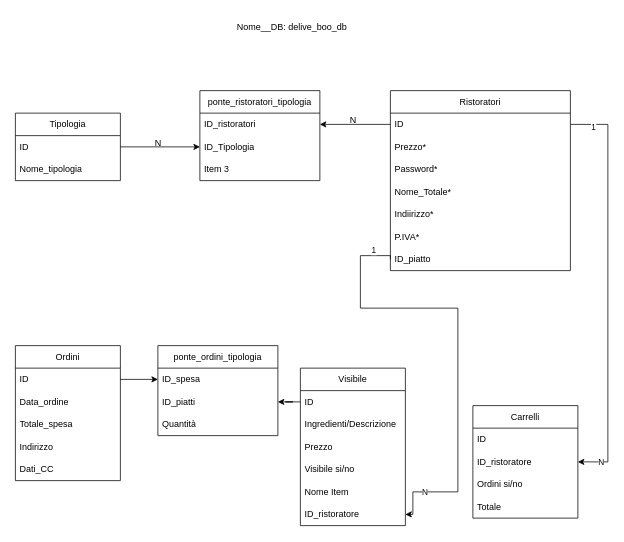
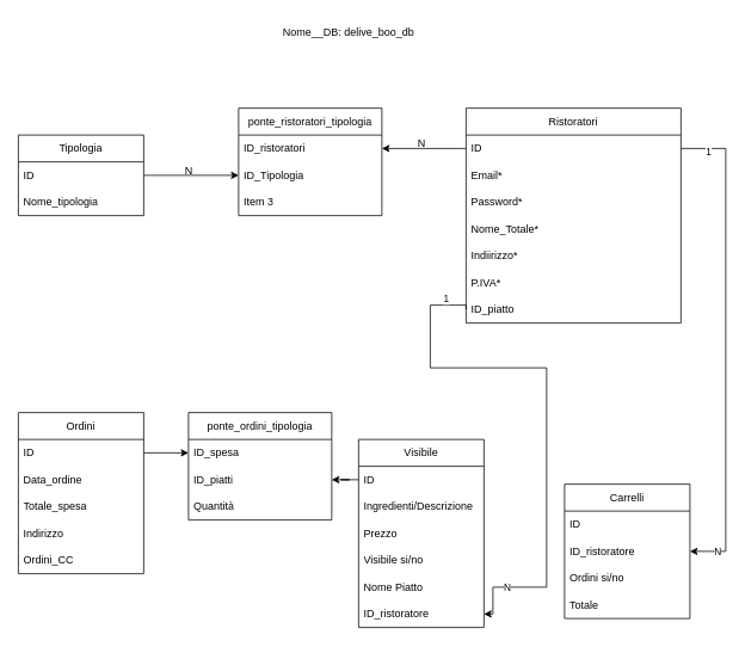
  <mxCell id="0" />
  <mxCell id="1" parent="0" />
  <mxCell id="2" value="Nome__DB: delive_boo_db" style="text;html=1;strokeColor=none;fillColor=none;align=center;verticalAlign=middle;whiteSpace=wrap;rounded=0;" parent="1" vertex="1"><mxGeometry x="241" y="20" width="296" height="30" as="geometry" /></mxCell>
  <mxCell id="3" value="Ristoratori" style="swimlane;fontStyle=0;childLayout=stackLayout;horizontal=1;startSize=30;horizontalStack=0;resizeParent=1;resizeParentMax=0;resizeLast=0;collapsible=1;marginBottom=0;whiteSpace=wrap;html=1;" parent="1" vertex="1"><mxGeometry x="520" y="120" width="240" height="240" as="geometry" /></mxCell>
  <mxCell id="4" value="ID" style="text;strokeColor=none;fillColor=none;align=left;verticalAlign=middle;spacingLeft=4;spacingRight=4;overflow=hidden;points=[[0,0.5],[1,0.5]];portConstraint=eastwest;rotatable=0;whiteSpace=wrap;html=1;" parent="3" vertex="1"><mxGeometry y="30" width="240" height="30" as="geometry" /></mxCell>
- <mxCell id="5" value="Prezzo*" style="text;strokeColor=none;fillColor=none;align=left;verticalAlign=middle;spacingLeft=4;spacingRight=4;overflow=hidden;points=[[0,0.5],[1,0.5]];portConstraint=eastwest;rotatable=0;whiteSpace=wrap;html=1;" parent="3" vertex="1"><mxGeometry y="60" width="240" height="30" as="geometry" /></mxCell>
+ <mxCell id="5" value="Email*" style="text;strokeColor=none;fillColor=none;align=left;verticalAlign=middle;spacingLeft=4;spacingRight=4;overflow=hidden;points=[[0,0.5],[1,0.5]];portConstraint=eastwest;rotatable=0;whiteSpace=wrap;html=1;" parent="3" vertex="1"><mxGeometry y="60" width="240" height="30" as="geometry" /></mxCell>
  <mxCell id="6" value="Password*" style="text;strokeColor=none;fillColor=none;align=left;verticalAlign=middle;spacingLeft=4;spacingRight=4;overflow=hidden;points=[[0,0.5],[1,0.5]];portConstraint=eastwest;rotatable=0;whiteSpace=wrap;html=1;" parent="3" vertex="1"><mxGeometry y="90" width="240" height="30" as="geometry" /></mxCell>
  <mxCell id="7" value="Nome_Totale*" style="text;strokeColor=none;fillColor=none;align=left;verticalAlign=middle;spacingLeft=4;spacingRight=4;overflow=hidden;points=[[0,0.5],[1,0.5]];portConstraint=eastwest;rotatable=0;whiteSpace=wrap;html=1;" parent="3" vertex="1"><mxGeometry y="120" width="240" height="30" as="geometry" /></mxCell>
  <mxCell id="8" value="Indiirizzo*" style="text;strokeColor=none;fillColor=none;align=left;verticalAlign=middle;spacingLeft=4;spacingRight=4;overflow=hidden;points=[[0,0.5],[1,0.5]];portConstraint=eastwest;rotatable=0;whiteSpace=wrap;html=1;" parent="3" vertex="1"><mxGeometry y="150" width="240" height="30" as="geometry" /></mxCell>
  <mxCell id="9" value="P.IVA*" style="text;strokeColor=none;fillColor=none;align=left;verticalAlign=middle;spacingLeft=4;spacingRight=4;overflow=hidden;points=[[0,0.5],[1,0.5]];portConstraint=eastwest;rotatable=0;whiteSpace=wrap;html=1;" parent="3" vertex="1"><mxGeometry y="180" width="240" height="30" as="geometry" /></mxCell>
  <mxCell id="10" value="ID_piatto" style="text;strokeColor=none;fillColor=none;align=left;verticalAlign=middle;spacingLeft=4;spacingRight=4;overflow=hidden;points=[[0,0.5],[1,0.5]];portConstraint=eastwest;rotatable=0;whiteSpace=wrap;html=1;" parent="3" vertex="1"><mxGeometry y="210" width="240" height="30" as="geometry" /></mxCell>
  <mxCell id="11" value="Visibile" style="swimlane;fontStyle=0;childLayout=stackLayout;horizontal=1;startSize=30;horizontalStack=0;resizeParent=1;resizeParentMax=0;resizeLast=0;collapsible=1;marginBottom=0;whiteSpace=wrap;html=1;" parent="1" vertex="1"><mxGeometry x="400" y="490" width="140" height="210" as="geometry" /></mxCell>
  <mxCell id="12" value="ID" style="text;strokeColor=none;fillColor=none;align=left;verticalAlign=middle;spacingLeft=4;spacingRight=4;overflow=hidden;points=[[0,0.5],[1,0.5]];portConstraint=eastwest;rotatable=0;whiteSpace=wrap;html=1;" parent="11" vertex="1"><mxGeometry y="30" width="140" height="30" as="geometry" /></mxCell>
  <mxCell id="13" value="Ingredienti/Descrizione" style="text;strokeColor=none;fillColor=none;align=left;verticalAlign=middle;spacingLeft=4;spacingRight=4;overflow=hidden;points=[[0,0.5],[1,0.5]];portConstraint=eastwest;rotatable=0;whiteSpace=wrap;html=1;" parent="11" vertex="1"><mxGeometry y="60" width="140" height="30" as="geometry" /></mxCell>
  <mxCell id="14" value="Prezzo" style="text;strokeColor=none;fillColor=none;align=left;verticalAlign=middle;spacingLeft=4;spacingRight=4;overflow=hidden;points=[[0,0.5],[1,0.5]];portConstraint=eastwest;rotatable=0;whiteSpace=wrap;html=1;" parent="11" vertex="1"><mxGeometry y="90" width="140" height="30" as="geometry" /></mxCell>
  <mxCell id="15" value="Visibile si/no" style="text;strokeColor=none;fillColor=none;align=left;verticalAlign=middle;spacingLeft=4;spacingRight=4;overflow=hidden;points=[[0,0.5],[1,0.5]];portConstraint=eastwest;rotatable=0;whiteSpace=wrap;html=1;" parent="11" vertex="1"><mxGeometry y="120" width="140" height="30" as="geometry" /></mxCell>
- <mxCell id="16" value="Nome Item" style="text;strokeColor=none;fillColor=none;align=left;verticalAlign=middle;spacingLeft=4;spacingRight=4;overflow=hidden;points=[[0,0.5],[1,0.5]];portConstraint=eastwest;rotatable=0;whiteSpace=wrap;html=1;" parent="11" vertex="1"><mxGeometry y="150" width="140" height="30" as="geometry" /></mxCell>
+ <mxCell id="16" value="Nome Piatto" style="text;strokeColor=none;fillColor=none;align=left;verticalAlign=middle;spacingLeft=4;spacingRight=4;overflow=hidden;points=[[0,0.5],[1,0.5]];portConstraint=eastwest;rotatable=0;whiteSpace=wrap;html=1;" parent="11" vertex="1"><mxGeometry y="150" width="140" height="30" as="geometry" /></mxCell>
  <mxCell id="17" value="ID_ristoratore" style="text;strokeColor=none;fillColor=none;align=left;verticalAlign=middle;spacingLeft=4;spacingRight=4;overflow=hidden;points=[[0,0.5],[1,0.5]];portConstraint=eastwest;rotatable=0;whiteSpace=wrap;html=1;" parent="11" vertex="1"><mxGeometry y="180" width="140" height="30" as="geometry" /></mxCell>
  <mxCell id="18" value="Tipologia" style="swimlane;fontStyle=0;childLayout=stackLayout;horizontal=1;startSize=30;horizontalStack=0;resizeParent=1;resizeParentMax=0;resizeLast=0;collapsible=1;marginBottom=0;whiteSpace=wrap;html=1;" parent="1" vertex="1"><mxGeometry x="20" y="150" width="140" height="90" as="geometry" /></mxCell>
  <mxCell id="19" value="ID" style="text;strokeColor=none;fillColor=none;align=left;verticalAlign=middle;spacingLeft=4;spacingRight=4;overflow=hidden;points=[[0,0.5],[1,0.5]];portConstraint=eastwest;rotatable=0;whiteSpace=wrap;html=1;" parent="18" vertex="1"><mxGeometry y="30" width="140" height="30" as="geometry" /></mxCell>
  <mxCell id="20" value="Nome_tipologia" style="text;strokeColor=none;fillColor=none;align=left;verticalAlign=middle;spacingLeft=4;spacingRight=4;overflow=hidden;points=[[0,0.5],[1,0.5]];portConstraint=eastwest;rotatable=0;whiteSpace=wrap;html=1;" parent="18" vertex="1"><mxGeometry y="60" width="140" height="30" as="geometry" /></mxCell>
  <mxCell id="21" value="Ordini" style="swimlane;fontStyle=0;childLayout=stackLayout;horizontal=1;startSize=30;horizontalStack=0;resizeParent=1;resizeParentMax=0;resizeLast=0;collapsible=1;marginBottom=0;whiteSpace=wrap;html=1;" parent="1" vertex="1"><mxGeometry x="20" y="460" width="140" height="180" as="geometry" /></mxCell>
  <mxCell id="22" value="ID" style="text;strokeColor=none;fillColor=none;align=left;verticalAlign=middle;spacingLeft=4;spacingRight=4;overflow=hidden;points=[[0,0.5],[1,0.5]];portConstraint=eastwest;rotatable=0;whiteSpace=wrap;html=1;" parent="21" vertex="1"><mxGeometry y="30" width="140" height="30" as="geometry" /></mxCell>
  <mxCell id="23" value="Data_ordine" style="text;strokeColor=none;fillColor=none;align=left;verticalAlign=middle;spacingLeft=4;spacingRight=4;overflow=hidden;points=[[0,0.5],[1,0.5]];portConstraint=eastwest;rotatable=0;whiteSpace=wrap;html=1;" parent="21" vertex="1"><mxGeometry y="60" width="140" height="30" as="geometry" /></mxCell>
  <mxCell id="24" value="Totale_spesa" style="text;strokeColor=none;fillColor=none;align=left;verticalAlign=middle;spacingLeft=4;spacingRight=4;overflow=hidden;points=[[0,0.5],[1,0.5]];portConstraint=eastwest;rotatable=0;whiteSpace=wrap;html=1;" parent="21" vertex="1"><mxGeometry y="90" width="140" height="30" as="geometry" /></mxCell>
  <mxCell id="25" value="Indirizzo" style="text;strokeColor=none;fillColor=none;align=left;verticalAlign=middle;spacingLeft=4;spacingRight=4;overflow=hidden;points=[[0,0.5],[1,0.5]];portConstraint=eastwest;rotatable=0;whiteSpace=wrap;html=1;" parent="21" vertex="1"><mxGeometry y="120" width="140" height="30" as="geometry" /></mxCell>
- <mxCell id="26" value="Dati_CC" style="text;strokeColor=none;fillColor=none;align=left;verticalAlign=middle;spacingLeft=4;spacingRight=4;overflow=hidden;points=[[0,0.5],[1,0.5]];portConstraint=eastwest;rotatable=0;whiteSpace=wrap;html=1;" parent="21" vertex="1"><mxGeometry y="150" width="140" height="30" as="geometry" /></mxCell>
+ <mxCell id="26" value="Ordini_CC" style="text;strokeColor=none;fillColor=none;align=left;verticalAlign=middle;spacingLeft=4;spacingRight=4;overflow=hidden;points=[[0,0.5],[1,0.5]];portConstraint=eastwest;rotatable=0;whiteSpace=wrap;html=1;" parent="21" vertex="1"><mxGeometry y="150" width="140" height="30" as="geometry" /></mxCell>
  <mxCell id="27" value="ponte_ristoratori_tipologia" style="swimlane;fontStyle=0;childLayout=stackLayout;horizontal=1;startSize=30;horizontalStack=0;resizeParent=1;resizeParentMax=0;resizeLast=0;collapsible=1;marginBottom=0;whiteSpace=wrap;html=1;" parent="1" vertex="1"><mxGeometry x="266" y="120" width="160" height="120" as="geometry" /></mxCell>
  <mxCell id="28" value="ID_ristoratori" style="text;strokeColor=none;fillColor=none;align=left;verticalAlign=middle;spacingLeft=4;spacingRight=4;overflow=hidden;points=[[0,0.5],[1,0.5]];portConstraint=eastwest;rotatable=0;whiteSpace=wrap;html=1;" parent="27" vertex="1"><mxGeometry y="30" width="160" height="30" as="geometry" /></mxCell>
  <mxCell id="29" value="ID_Tipologia" style="text;strokeColor=none;fillColor=none;align=left;verticalAlign=middle;spacingLeft=4;spacingRight=4;overflow=hidden;points=[[0,0.5],[1,0.5]];portConstraint=eastwest;rotatable=0;whiteSpace=wrap;html=1;" parent="27" vertex="1"><mxGeometry y="60" width="160" height="30" as="geometry" /></mxCell>
  <mxCell id="30" value="Item 3" style="text;strokeColor=none;fillColor=none;align=left;verticalAlign=middle;spacingLeft=4;spacingRight=4;overflow=hidden;points=[[0,0.5],[1,0.5]];portConstraint=eastwest;rotatable=0;whiteSpace=wrap;html=1;" parent="27" vertex="1"><mxGeometry y="90" width="160" height="30" as="geometry" /></mxCell>
  <mxCell id="31" value="" style="edgeStyle=orthogonalEdgeStyle;rounded=0;orthogonalLoop=1;jettySize=auto;html=1;" parent="1" source="19" target="29" edge="1"><mxGeometry relative="1" as="geometry" /></mxCell>
  <mxCell id="32" value="" style="edgeStyle=orthogonalEdgeStyle;rounded=0;orthogonalLoop=1;jettySize=auto;html=1;entryX=1;entryY=0.5;entryDx=0;entryDy=0;" parent="1" source="4" target="28" edge="1"><mxGeometry relative="1" as="geometry" /></mxCell>
  <mxCell id="33" value="" style="edgeStyle=orthogonalEdgeStyle;rounded=0;orthogonalLoop=1;jettySize=auto;html=1;entryX=1;entryY=0.5;entryDx=0;entryDy=0;exitX=0;exitY=0.5;exitDx=0;exitDy=0;" parent="1" source="10" target="17" edge="1"><mxGeometry relative="1" as="geometry"><mxPoint x="760" y="340" as="sourcePoint" /><mxPoint x="710" y="505" as="targetPoint" /><Array as="points"><mxPoint x="520" y="340" /><mxPoint x="480" y="340" /><mxPoint x="480" y="410" /><mxPoint x="610" y="410" /><mxPoint x="610" y="655" /><mxPoint x="550" y="655" /><mxPoint x="550" y="685" /></Array></mxGeometry></mxCell>
  <mxCell id="34" value="1" style="edgeLabel;html=1;align=center;verticalAlign=middle;resizable=0;points=[];" parent="33" vertex="1" connectable="0"><mxGeometry x="-0.904" y="-4" relative="1" as="geometry"><mxPoint y="-4" as="offset" /></mxGeometry></mxCell>
  <mxCell id="35" value="N" style="edgeLabel;html=1;align=center;verticalAlign=middle;resizable=0;points=[];" parent="33" vertex="1" connectable="0"><mxGeometry x="0.828" y="-1" relative="1" as="geometry"><mxPoint x="4" as="offset" /></mxGeometry></mxCell>
  <mxCell id="36" value="ponte_ordini_tipologia" style="swimlane;fontStyle=0;childLayout=stackLayout;horizontal=1;startSize=30;horizontalStack=0;resizeParent=1;resizeParentMax=0;resizeLast=0;collapsible=1;marginBottom=0;whiteSpace=wrap;html=1;" parent="1" vertex="1"><mxGeometry x="210" y="460" width="160" height="120" as="geometry" /></mxCell>
  <mxCell id="37" value="ID_spesa" style="text;strokeColor=none;fillColor=none;align=left;verticalAlign=middle;spacingLeft=4;spacingRight=4;overflow=hidden;points=[[0,0.5],[1,0.5]];portConstraint=eastwest;rotatable=0;whiteSpace=wrap;html=1;" parent="36" vertex="1"><mxGeometry y="30" width="160" height="30" as="geometry" /></mxCell>
  <mxCell id="38" value="ID_piatti" style="text;strokeColor=none;fillColor=none;align=left;verticalAlign=middle;spacingLeft=4;spacingRight=4;overflow=hidden;points=[[0,0.5],[1,0.5]];portConstraint=eastwest;rotatable=0;whiteSpace=wrap;html=1;" parent="36" vertex="1"><mxGeometry y="60" width="160" height="30" as="geometry" /></mxCell>
  <mxCell id="39" value="Quantità" style="text;strokeColor=none;fillColor=none;align=left;verticalAlign=middle;spacingLeft=4;spacingRight=4;overflow=hidden;points=[[0,0.5],[1,0.5]];portConstraint=eastwest;rotatable=0;whiteSpace=wrap;html=1;" parent="36" vertex="1"><mxGeometry y="90" width="160" height="30" as="geometry" /></mxCell>
  <mxCell id="40" value="" style="edgeStyle=orthogonalEdgeStyle;rounded=0;orthogonalLoop=1;jettySize=auto;html=1;" parent="1" source="12" target="38" edge="1"><mxGeometry relative="1" as="geometry" /></mxCell>
  <mxCell id="41" value="" style="edgeStyle=orthogonalEdgeStyle;rounded=0;orthogonalLoop=1;jettySize=auto;html=1;entryX=0;entryY=0.5;entryDx=0;entryDy=0;" parent="1" source="22" target="37" edge="1"><mxGeometry relative="1" as="geometry"><Array as="points" /></mxGeometry></mxCell>
  <mxCell id="42" value="Carrelli" style="swimlane;fontStyle=0;childLayout=stackLayout;horizontal=1;startSize=30;horizontalStack=0;resizeParent=1;resizeParentMax=0;resizeLast=0;collapsible=1;marginBottom=0;whiteSpace=wrap;html=1;" parent="1" vertex="1"><mxGeometry x="630" y="540" width="140" height="150" as="geometry" /></mxCell>
  <mxCell id="43" value="ID" style="text;strokeColor=none;fillColor=none;align=left;verticalAlign=middle;spacingLeft=4;spacingRight=4;overflow=hidden;points=[[0,0.5],[1,0.5]];portConstraint=eastwest;rotatable=0;whiteSpace=wrap;html=1;" parent="42" vertex="1"><mxGeometry y="30" width="140" height="30" as="geometry" /></mxCell>
  <mxCell id="44" value="ID_ristoratore" style="text;strokeColor=none;fillColor=none;align=left;verticalAlign=middle;spacingLeft=4;spacingRight=4;overflow=hidden;points=[[0,0.5],[1,0.5]];portConstraint=eastwest;rotatable=0;whiteSpace=wrap;html=1;" parent="42" vertex="1"><mxGeometry y="60" width="140" height="30" as="geometry" /></mxCell>
  <mxCell id="45" value="Ordini si/no" style="text;strokeColor=none;fillColor=none;align=left;verticalAlign=middle;spacingLeft=4;spacingRight=4;overflow=hidden;points=[[0,0.5],[1,0.5]];portConstraint=eastwest;rotatable=0;whiteSpace=wrap;html=1;" parent="42" vertex="1"><mxGeometry y="90" width="140" height="30" as="geometry" /></mxCell>
  <mxCell id="46" value="Totale" style="text;strokeColor=none;fillColor=none;align=left;verticalAlign=middle;spacingLeft=4;spacingRight=4;overflow=hidden;points=[[0,0.5],[1,0.5]];portConstraint=eastwest;rotatable=0;whiteSpace=wrap;html=1;" parent="42" vertex="1"><mxGeometry y="120" width="140" height="30" as="geometry" /></mxCell>
  <mxCell id="47" value="" style="edgeStyle=orthogonalEdgeStyle;rounded=0;orthogonalLoop=1;jettySize=auto;html=1;" parent="1" source="4" target="44" edge="1"><mxGeometry relative="1" as="geometry"><Array as="points"><mxPoint x="810" y="165" /><mxPoint x="810" y="615" /></Array></mxGeometry></mxCell>
  <mxCell id="48" value="1" style="edgeLabel;html=1;align=center;verticalAlign=middle;resizable=0;points=[];" parent="47" vertex="1" connectable="0"><mxGeometry x="-0.872" y="-3" relative="1" as="geometry"><mxPoint x="-5" as="offset" /></mxGeometry></mxCell>
  <mxCell id="49" value="N" style="edgeLabel;html=1;align=center;verticalAlign=middle;resizable=0;points=[];" parent="47" vertex="1" connectable="0"><mxGeometry x="0.89" y="-1" relative="1" as="geometry"><mxPoint as="offset" /></mxGeometry></mxCell>
  <mxCell id="50" value="N" style="text;html=1;align=center;verticalAlign=middle;resizable=0;points=[];autosize=1;strokeColor=none;fillColor=none;" vertex="1" parent="1"><mxGeometry x="455" y="145" width="30" height="30" as="geometry" /></mxCell>
  <mxCell id="51" value="N" style="text;html=1;align=center;verticalAlign=middle;resizable=0;points=[];autosize=1;strokeColor=none;fillColor=none;" vertex="1" parent="1"><mxGeometry x="195" y="175" width="30" height="30" as="geometry" /></mxCell>
